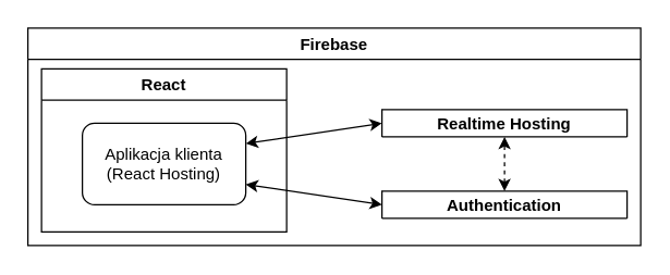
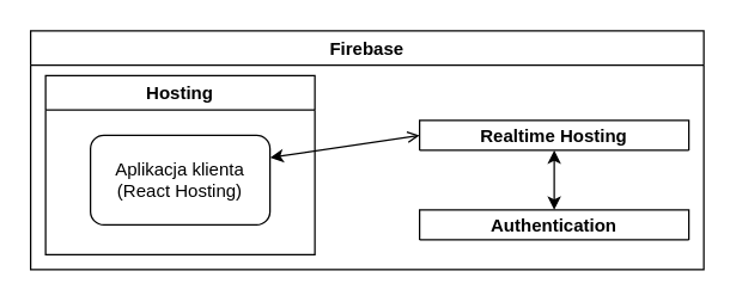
  <mxCell id="0" />
  <mxCell id="1" parent="0" />
  <mxCell id="2" value="Firebase" style="swimlane;" vertex="1" parent="1"><mxGeometry width="450" height="160" as="geometry" x="20" y="20"><mxRectangle x="140" y="240" width="130" height="23" as="alternateBounds" /></mxGeometry></mxCell>
- <mxCell id="3" value="React" style="swimlane;" vertex="1" parent="2"><mxGeometry x="10" y="30" width="180" height="120" as="geometry" /></mxCell>
+ <mxCell id="3" value="Hosting" style="swimlane;" vertex="1" parent="2"><mxGeometry x="10" y="30" width="180" height="120" as="geometry" /></mxCell>
  <mxCell id="4" value="Aplikacja klienta&lt;br&gt;(React Hosting)" style="rounded=1;whiteSpace=wrap;html=1;" vertex="1" parent="3"><mxGeometry x="30" y="40" width="120" height="60" as="geometry" /></mxCell>
  <mxCell id="5" value="Realtime Hosting" style="swimlane;" vertex="1" parent="2"><mxGeometry x="260" y="60" width="180" height="20" as="geometry" /></mxCell>
- <mxCell id="6" value="" style="endArrow=classic;startArrow=classic;html=1;rounded=0;exitX=1;exitY=0.25;exitDx=0;exitDy=0;entryX=0;entryY=0.5;entryDx=0;entryDy=0;" edge="1" parent="2" source="4" target="5"><mxGeometry width="50" height="50" relative="1" as="geometry"><mxPoint x="190" y="100" as="sourcePoint" /><mxPoint x="260" y="90" as="targetPoint" /></mxGeometry></mxCell>
+ <mxCell id="6" value="" style="endArrow=open;startArrow=classic;html=1;rounded=0;exitX=1;exitY=0.25;exitDx=0;exitDy=0;entryX=0;entryY=0.5;entryDx=0;entryDy=0;" edge="1" parent="2" source="4" target="5"><mxGeometry width="50" height="50" relative="1" as="geometry"><mxPoint x="190" y="100" as="sourcePoint" /><mxPoint x="260" y="90" as="targetPoint" /></mxGeometry></mxCell>
  <mxCell id="7" value="Authentication" style="swimlane;" vertex="1" parent="2"><mxGeometry x="260" y="120" width="180" height="20" as="geometry" /></mxCell>
- <mxCell id="8" value="" style="endArrow=classic;startArrow=classic;html=1;rounded=0;exitX=1;exitY=0.75;exitDx=0;exitDy=0;entryX=0;entryY=0.5;entryDx=0;entryDy=0;" edge="1" parent="2" source="4" target="7"><mxGeometry width="50" height="50" relative="1" as="geometry"><mxPoint x="200.0" y="100" as="sourcePoint" /><mxPoint x="270.0" y="70" as="targetPoint" /></mxGeometry></mxCell>
- <mxCell id="9" value="" style="endArrow=classic;startArrow=classic;html=1;rounded=0;entryX=0.5;entryY=1;entryDx=0;entryDy=0;exitX=0.5;exitY=0;exitDx=0;exitDy=0;dashed=1;" edge="1" parent="2" source="7" target="5"><mxGeometry width="50" height="50" relative="1" as="geometry"><mxPoint x="330" y="130" as="sourcePoint" /><mxPoint x="380" y="80" as="targetPoint" /></mxGeometry></mxCell>
+ <mxCell id="9" value="" style="endArrow=classic;startArrow=classic;html=1;rounded=0;entryX=0.5;entryY=1;entryDx=0;entryDy=0;exitX=0.5;exitY=0;exitDx=0;exitDy=0;" edge="1" parent="2" source="7" target="5"><mxGeometry width="50" height="50" relative="1" as="geometry"><mxPoint x="330" y="130" as="sourcePoint" /><mxPoint x="380" y="80" as="targetPoint" /></mxGeometry></mxCell>
